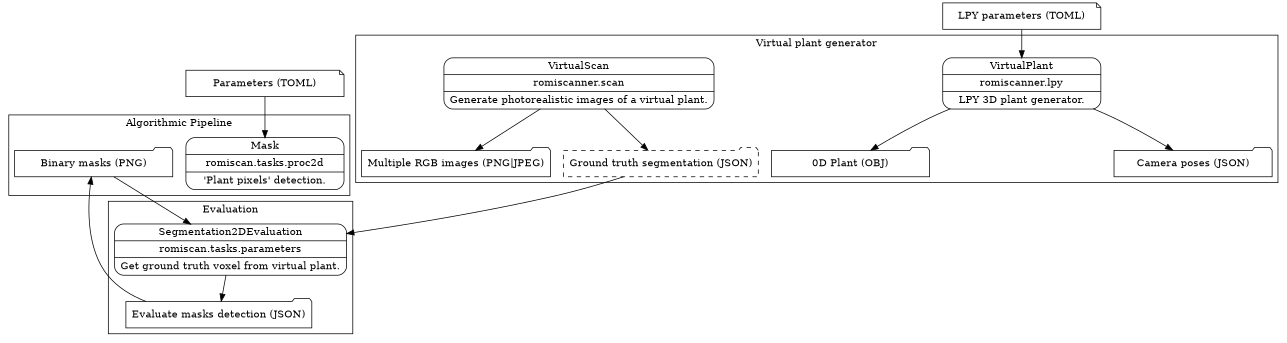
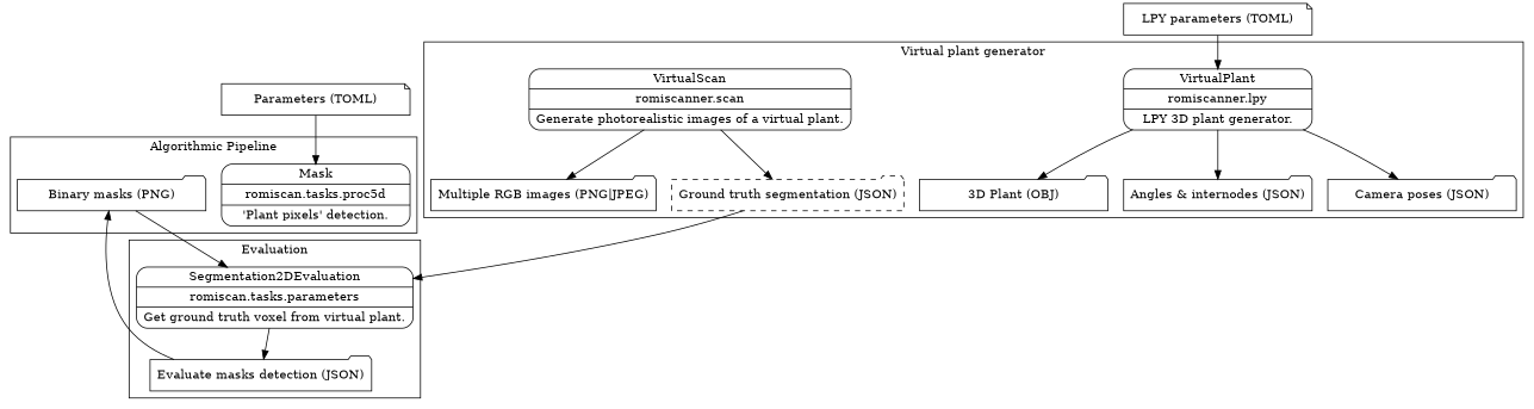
  digraph {
    node [shape=folder]
    n1 [label="{<f0> VirtualPlant|<f1> romiscanner.lpy|<f2> LPY 3D plant generator.\n}" shape=Mrecord width=3]
-   n2 [label="0D Plant (OBJ)" width=3]
+   n2 [label="3D Plant (OBJ)" width=3]
+   n3 [label="Angles & internodes (JSON)" width=3]
    n4 [label="{<f0> VirtualScan|<f1> romiscanner.scan|<f2> Generate photorealistic images of a virtual plant.\n}" shape=Mrecord width=3]
    n5 [label="Multiple RGB images (PNG|JPEG)" width=3]
    n6 [label="Camera poses (JSON)" width=3]
    n7 [label="Ground truth segmentation (JSON)" style=dashed width=3]
    n8 [label="Parameters (TOML)" shape=note width=3]
    n9 [label="LPY parameters (TOML)" shape=note width=3]
-   n10 [label="{<f0> Mask|<f1> romiscan.tasks.proc2d|<f2> 'Plant pixels' detection.\n}" shape=Mrecord width=3]
+   n10 [label="{<f0> Mask|<f1> romiscan.tasks.proc5d|<f2> 'Plant pixels' detection.\n}" shape=Mrecord width=3]
    n11 [label="Binary masks (PNG)" width=3]
    n12 [label="{<f0> Segmentation2DEvaluation|<f1> romiscan.tasks.parameters|<f2> Get ground truth voxel from virtual plant.\n}" shape=Mrecord width=3]
    n13 [label="Evaluate masks detection (JSON)" width=3]
    subgraph cluster_1 {
      label="Virtual plant generator"
      n1
      n2
+     n3
      n4
      n5
      n6
      n7
    }
    subgraph sub_2 {
      n8
      n9
    }
    subgraph cluster_3 {
      label="Algorithmic Pipeline"
      n10
      n11
    }
    subgraph cluster_4 {
      label=Evaluation
      n12
      n13
    }
    n1 -> n2
+   n1 -> n3
    n1 -> n6
    n4 -> n5
    n4 -> n7
    n7 -> n12
    n8 -> n10
    n9 -> n1
    n11 -> n12
    n12 -> n13
    n13 -> n11
  }
